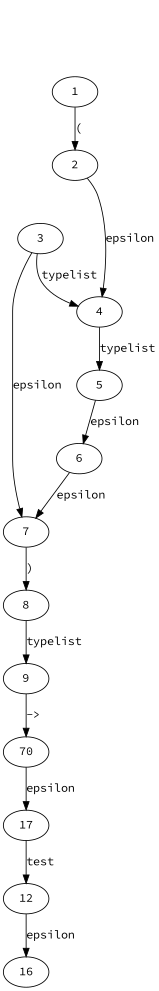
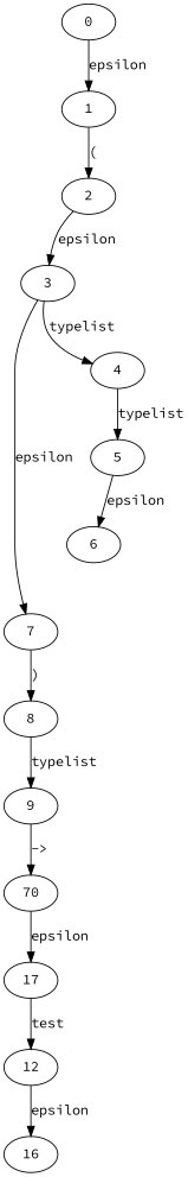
  digraph {
    fontname="Source Code Pro"
    node [fontname="Source Code Pro"]
    edge [fontname="Source Code Pro"]
+   0
    1
    2
    3
    4
    7
    5
    6
    8
    9
    n11 [label=70]
    n12 [label=17]
    12
    n14 [label=16]
+   0 -> 1 [label=epsilon]
    1 -> 2 [label="("]
-   2 -> 4 [label=epsilon]
+   2 -> 3 [label=epsilon]
    3 -> 4 [label=typelist]
    3 -> 7 [label=epsilon]
    4 -> 5 [label=typelist]
    7 -> 8 [label=")"]
    5 -> 6 [label=epsilon]
-   6 -> 7 [label=epsilon]
    8 -> 9 [label=typelist]
    9 -> n11 [label="->"]
    n11 -> n12 [label=epsilon]
    n12 -> 12 [label=test]
    12 -> n14 [label=epsilon]
  }
